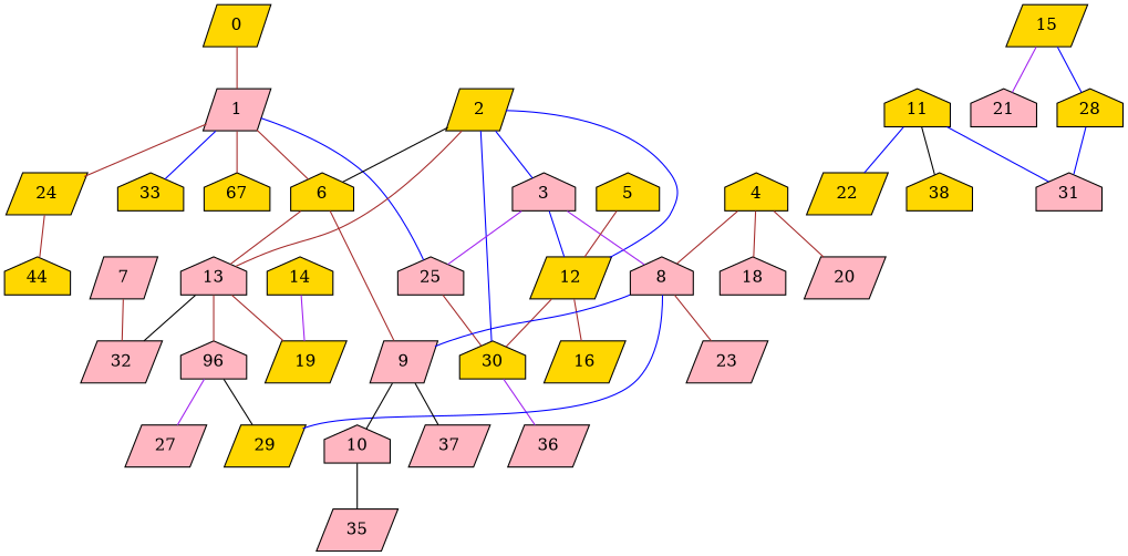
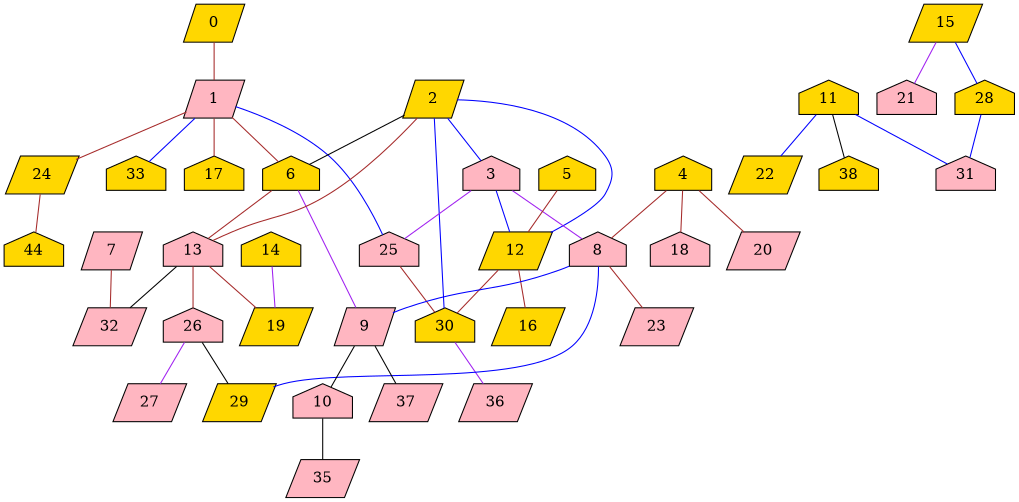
  graph {
    node [fillcolor=gold shape=house style=filled]
    edge [color=brown]
    0 [shape=parallelogram]
    1 [fillcolor=lightpink shape=parallelogram]
-   17 [label=67]
+   17
    24 [shape=parallelogram]
    25 [fillcolor=lightpink]
    33
    6
    2 [shape=parallelogram]
    3 [fillcolor=lightpink]
    12 [shape=parallelogram]
    13 [fillcolor=lightpink]
    30
    n13 [label=44]
    8 [fillcolor=lightpink]
    9 [fillcolor=lightpink shape=parallelogram]
    16 [shape=parallelogram]
    32 [fillcolor=lightpink shape=parallelogram]
    19 [shape=parallelogram]
-   26 [fillcolor=lightpink label=96]
+   26 [fillcolor=lightpink]
    36 [fillcolor=lightpink shape=parallelogram]
    23 [fillcolor=lightpink shape=parallelogram]
    29 [shape=parallelogram]
    4
    18 [fillcolor=lightpink]
    20 [fillcolor=lightpink shape=parallelogram]
    5
    10 [fillcolor=lightpink]
    37 [fillcolor=lightpink shape=parallelogram]
    7 [fillcolor=lightpink shape=parallelogram]
    35 [fillcolor=lightpink shape=parallelogram]
    11
    22 [shape=parallelogram]
    31 [fillcolor=lightpink]
    38
    27 [fillcolor=lightpink shape=parallelogram]
    14
    15 [shape=parallelogram]
    21 [fillcolor=lightpink]
    28
    0 -- 1
    1 -- 17
    1 -- 24
    1 -- 25 [color=blue]
    1 -- 33 [color=blue]
    1 -- 6
    24 -- n13
    25 -- 30
    6 -- 13
-   6 -- 9
+   6 -- 9 [color=purple]
    2 -- 6 [color=black]
    2 -- 3 [color=blue]
    2 -- 12 [color=blue]
    2 -- 13
    2 -- 30 [color=blue]
    3 -- 25 [color=purple]
    3 -- 12 [color=blue]
    3 -- 8 [color=purple]
    12 -- 30
    12 -- 16
    13 -- 32 [color=black]
    13 -- 19
    13 -- 26
    30 -- 36 [color=purple]
    8 -- 9 [color=blue]
    8 -- 23
    8 -- 29 [color=blue]
    9 -- 10 [color=black]
    9 -- 37 [color=black]
    26 -- 29 [color=black]
    26 -- 27 [color=purple]
    4 -- 8
    4 -- 18
    4 -- 20
    5 -- 12
    10 -- 35 [color=black]
    7 -- 32
    11 -- 22 [color=blue]
    11 -- 31 [color=blue]
    11 -- 38 [color=black]
    14 -- 19 [color=purple]
    15 -- 21 [color=purple]
    15 -- 28 [color=blue]
    28 -- 31 [color=blue]
  }
